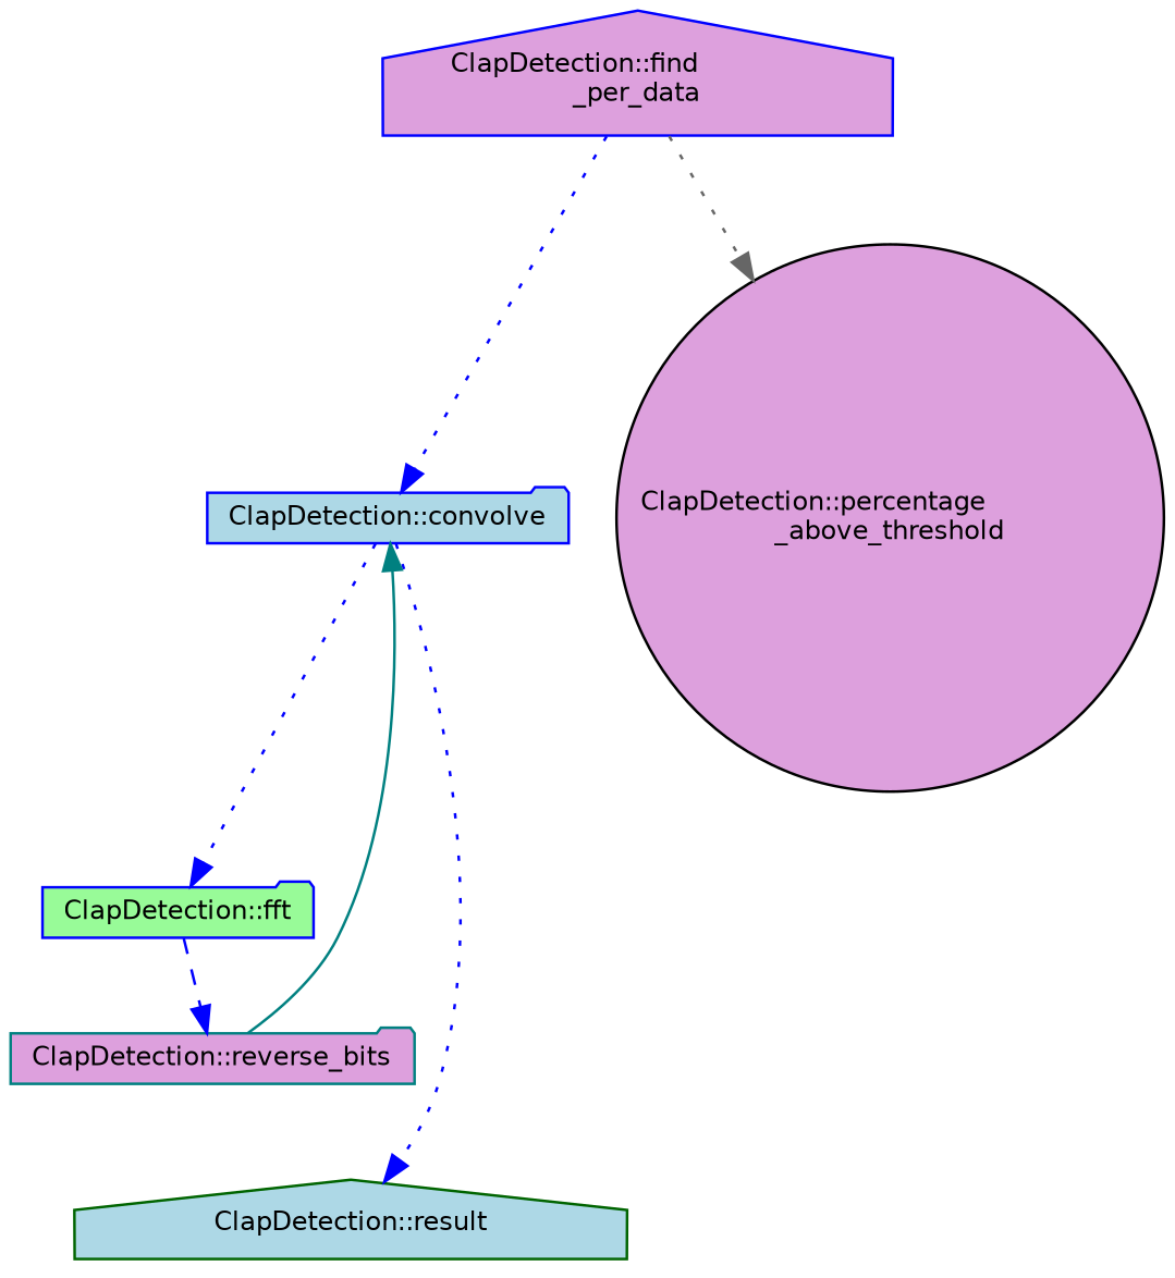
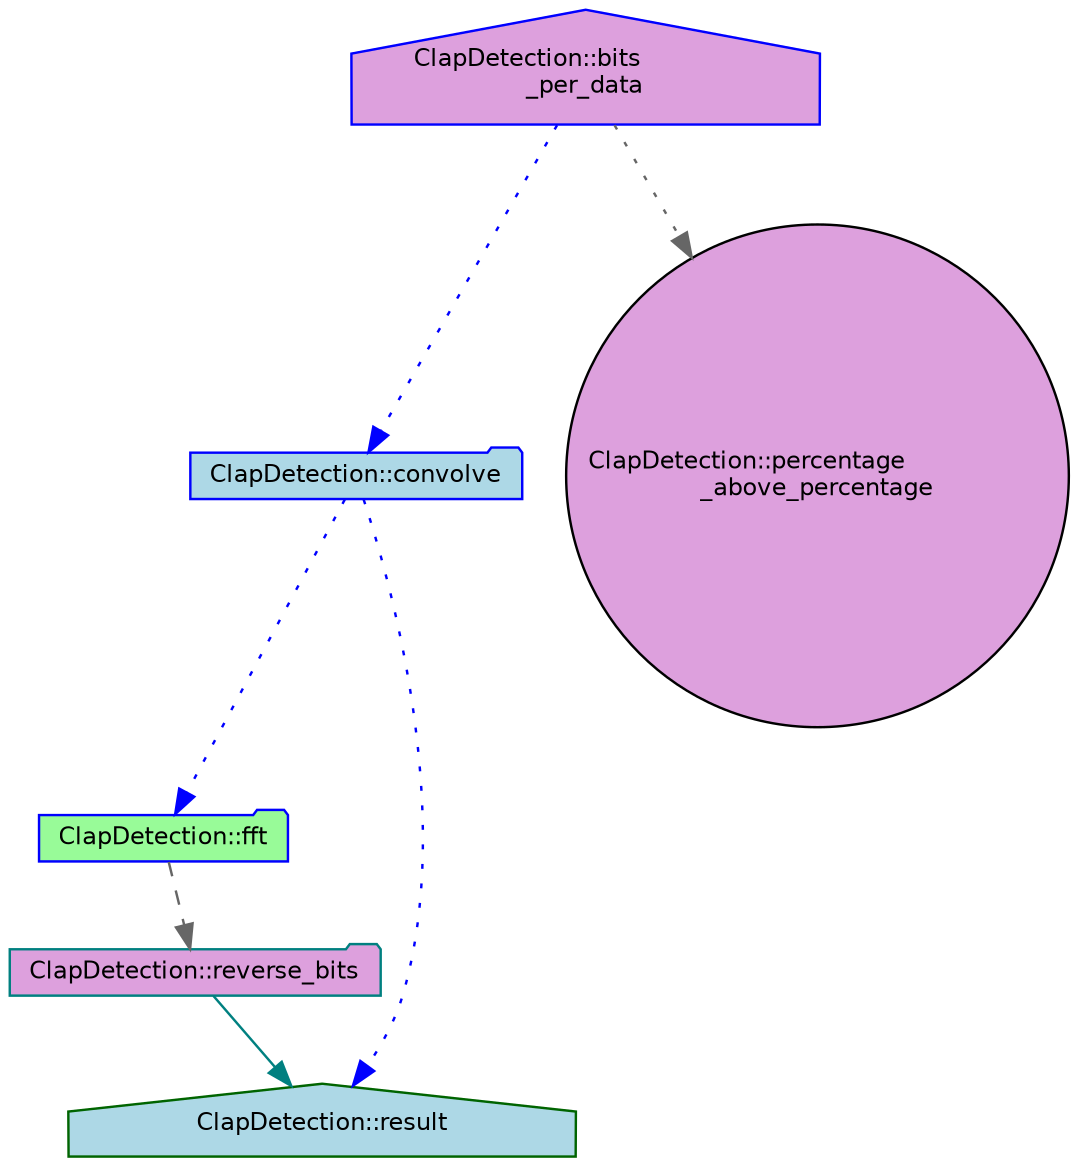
  digraph {
    rankdir=TB
    node [color=blue fillcolor=plum fontname=Helvetica fontsize=10 shape=folder style=filled]
    edge [color=blue fontname=Helvetica fontsize=10 labelfontname=Helvetica labelfontsize=10 style=dotted]
-   n1 [fontcolor=black height=0.2 label="ClapDetection::find\l_per_data" shape=house width=0.4]
+   n1 [fontcolor=black height=0.2 label="ClapDetection::bits\l_per_data" shape=house width=0.4]
    n2 [fillcolor=lightblue height=0.2 label="ClapDetection::convolve" width=0.4]
-   n3 [color=black height=0.2 label="ClapDetection::percentage\l_above_threshold" shape=circle width=0.4]
+   n3 [color=black height=0.2 label="ClapDetection::percentage\l_above_percentage" shape=circle width=0.4]
    n4 [fillcolor=palegreen height=0.2 label="ClapDetection::fft" width=0.4]
    n5 [color=darkgreen fillcolor=lightblue height=0.2 label="ClapDetection::result" shape=house width=0.4]
    n6 [color=teal height=0.2 label="ClapDetection::reverse_bits" width=0.4]
    n1 -> n2
    n1 -> n3 [color=gray40]
    n2 -> n4
    n2 -> n5
-   n4 -> n6 [style=dashed]
-   n6 -> n2 [color=teal style=solid]
+   n4 -> n6 [color=gray40 style=dashed]
+   n6 -> n5 [color=teal style=solid]
  }
